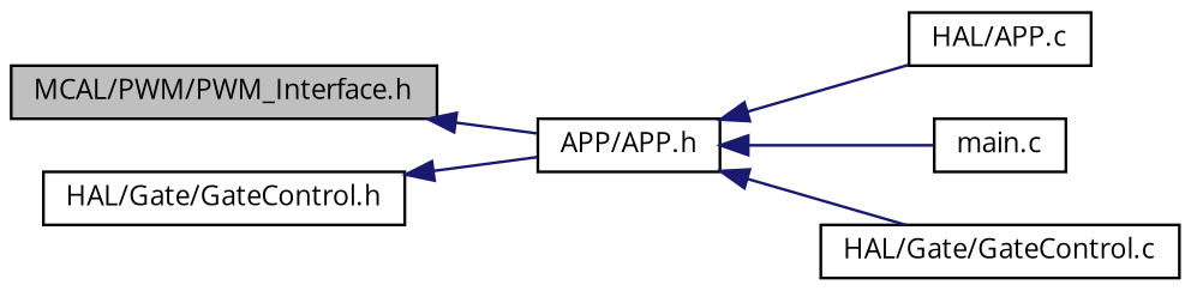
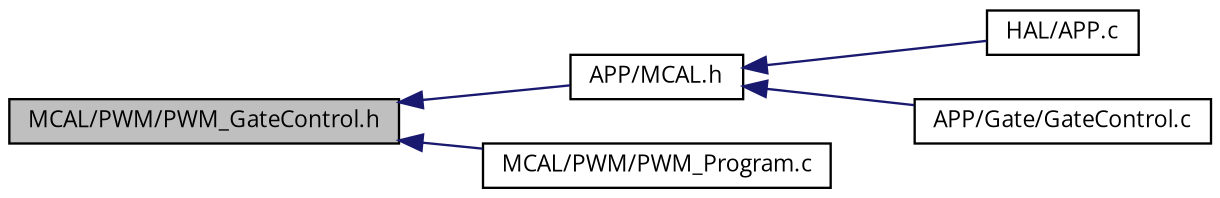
  digraph {
    fontname="Open Sans"
    rankdir=LR
    node [color=black fillcolor=white fontname="Open Sans" fontsize=10 shape=record style=filled]
    edge [color=midnightblue dir=back fontname="Open Sans" fontsize=10 labelfontname=Helvetica labelfontsize=10 style=solid]
-   n1 [fillcolor=grey75 fontcolor=black height=0.2 label="MCAL/PWM/PWM_Interface.h" width=0.4]
-   n2 [height=0.2 label="APP/APP.h" width=0.4]
+   n1 [fillcolor=grey75 fontcolor=black height=0.2 label="MCAL/PWM/PWM_GateControl.h" width=0.4]
+   n2 [height=0.2 label="APP/MCAL.h" width=0.4]
+   n3 [height=0.2 label="MCAL/PWM/PWM_Program.c" width=0.4]
    n4 [height=0.2 label="HAL/APP.c" width=0.4]
-   n5 [height=0.2 label="main.c" width=0.4]
-   n6 [height=0.2 label="HAL/Gate/GateControl.c" width=0.4]
-   n7 [height=0.2 label="HAL/Gate/GateControl.h" width=0.4]
+   n6 [height=0.2 label="APP/Gate/GateControl.c" width=0.4]
    n1 -> n2
+   n1 -> n3
    n2 -> n4
-   n2 -> n5
    n2 -> n6
-   n7 -> n2
  }
